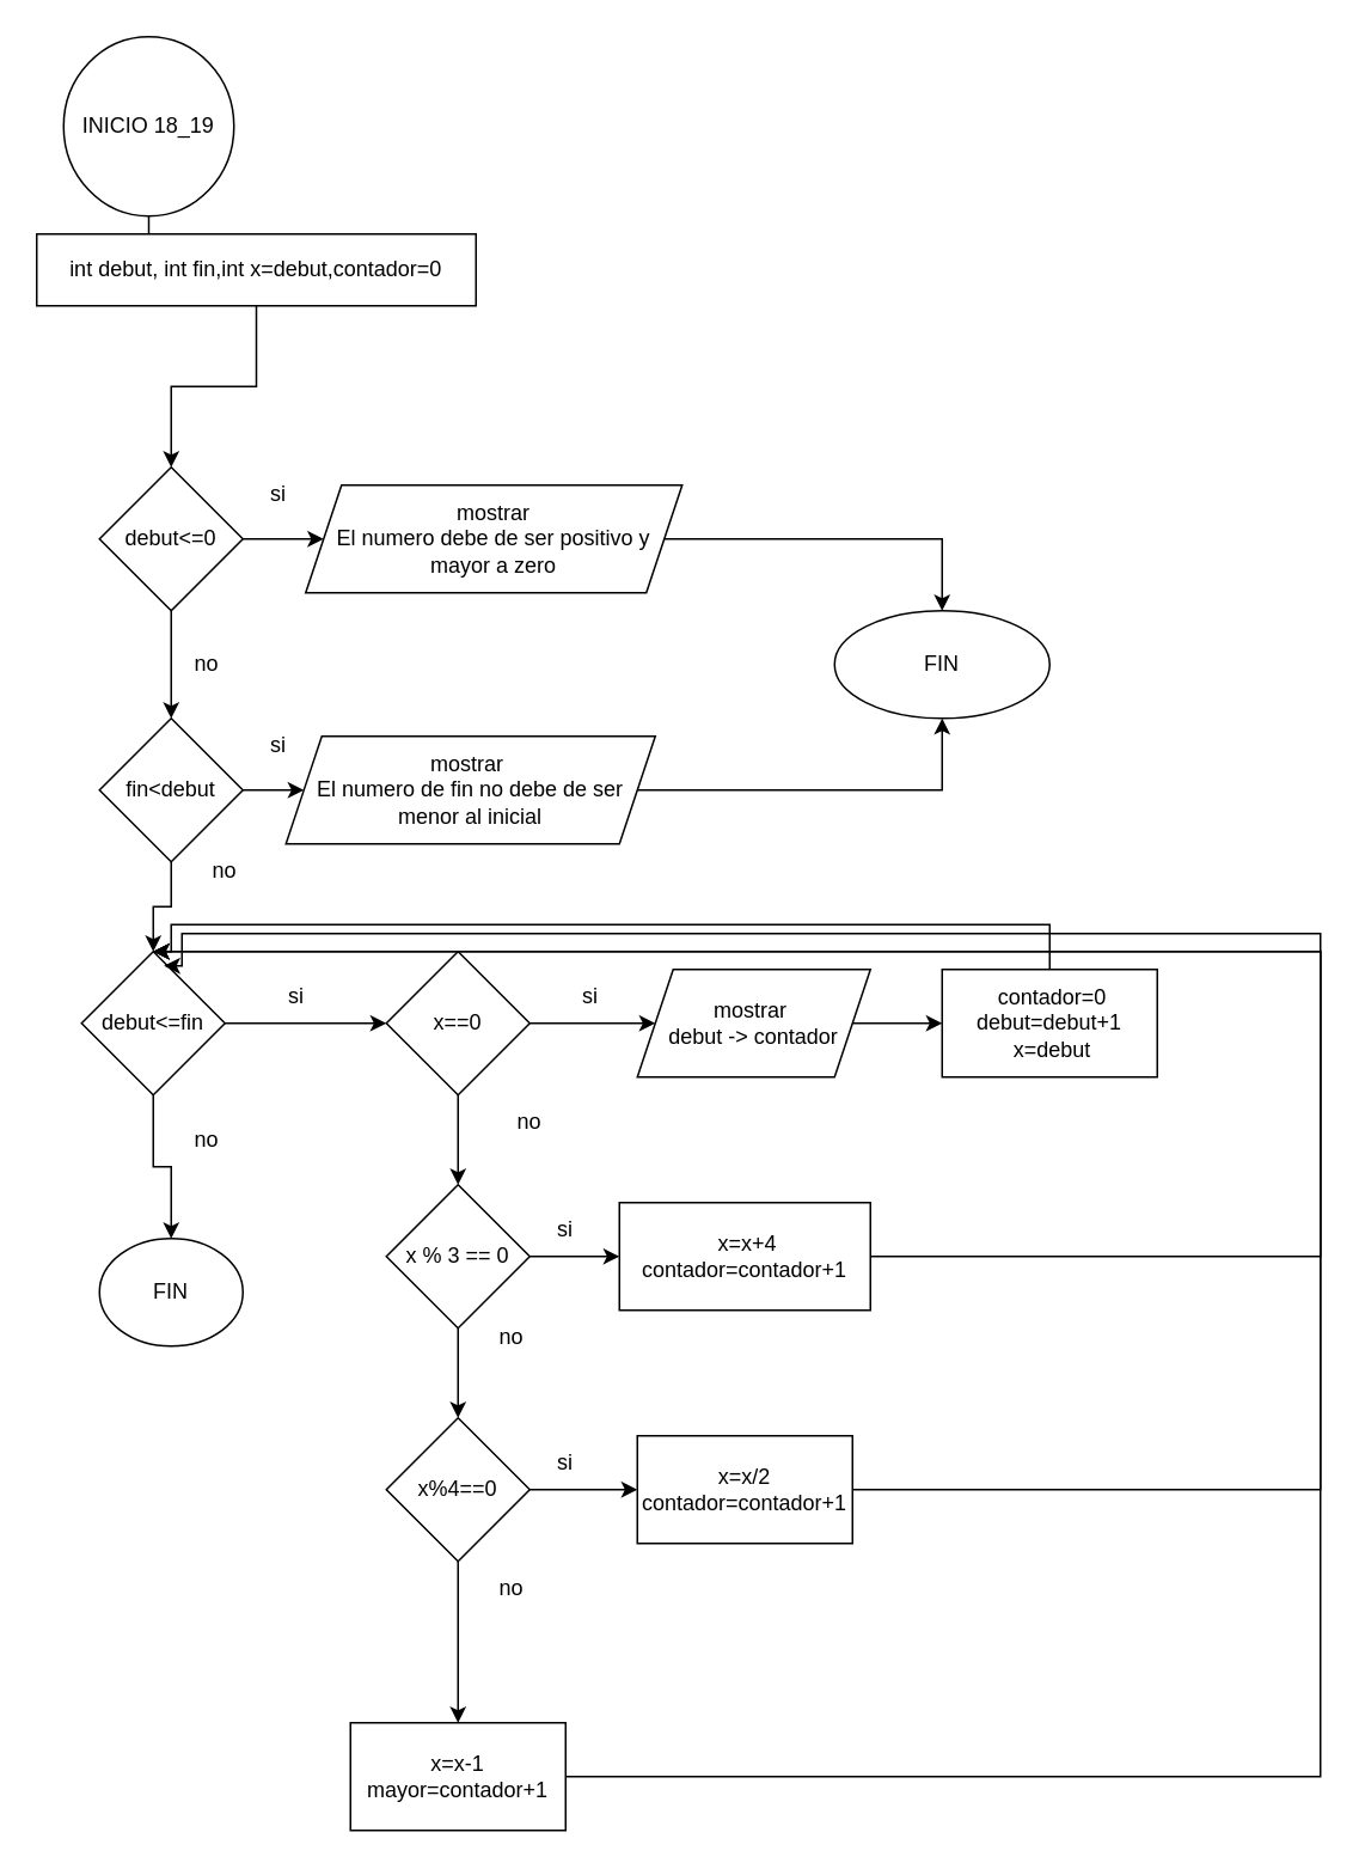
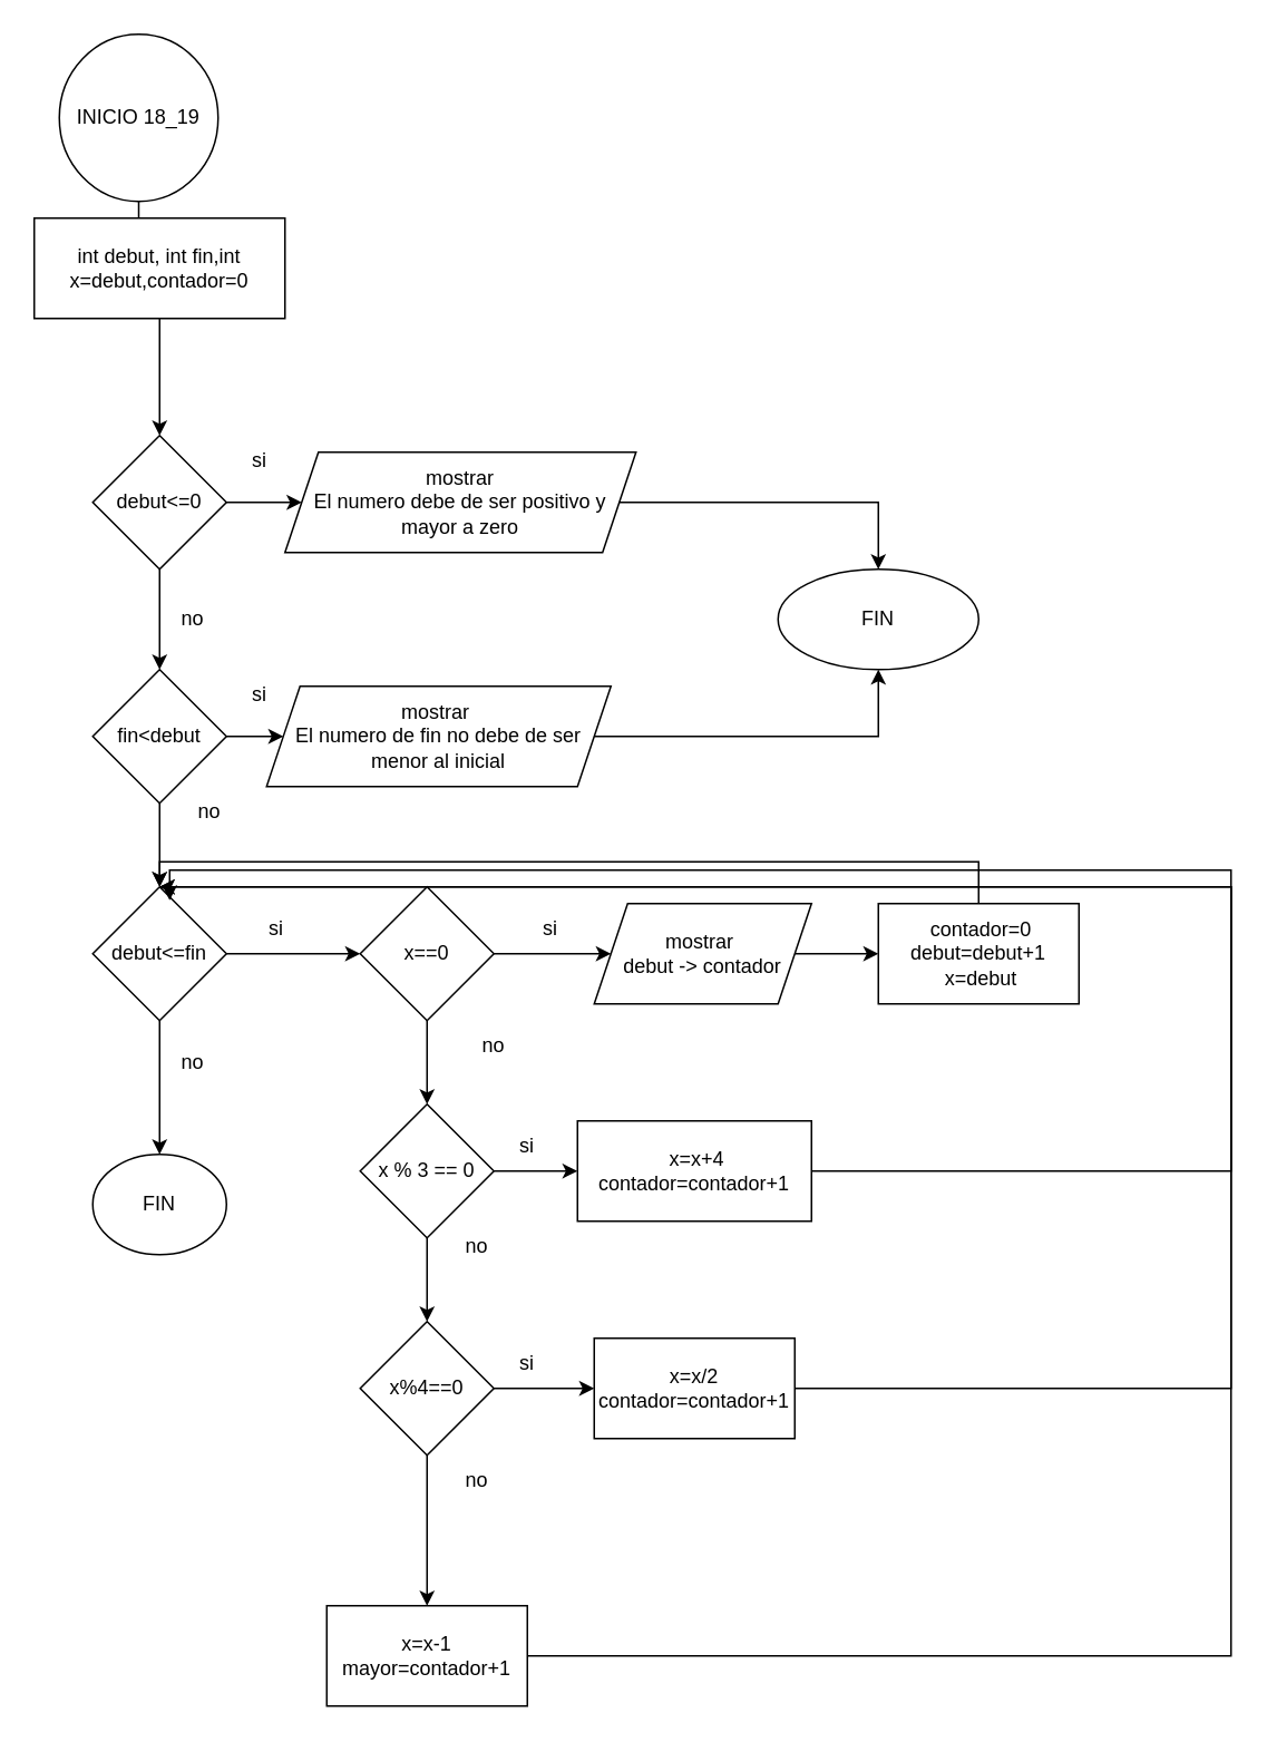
  <mxCell id="0" />
  <mxCell id="1" parent="0" />
  <mxCell id="2" value="" style="edgeStyle=orthogonalEdgeStyle;rounded=0;orthogonalLoop=1;jettySize=auto;html=1;" edge="1" parent="1" source="3" target="5"><mxGeometry relative="1" as="geometry" /></mxCell>
  <mxCell id="3" value="INICIO 18_19" style="ellipse;whiteSpace=wrap;html=1;" vertex="1" parent="1"><mxGeometry x="35" y="20" width="95" height="100" as="geometry" /></mxCell>
  <mxCell id="4" value="" style="edgeStyle=orthogonalEdgeStyle;rounded=0;orthogonalLoop=1;jettySize=auto;html=1;" edge="1" parent="1" source="5" target="8"><mxGeometry relative="1" as="geometry" /></mxCell>
- <mxCell id="5" value="int debut, int fin,int x=debut,contador=0" style="whiteSpace=wrap;html=1;" vertex="1" parent="1"><mxGeometry x="20" y="130" width="245" height="40" as="geometry" /></mxCell>
+ <mxCell id="5" value="int debut, int fin,int x=debut,contador=0" style="whiteSpace=wrap;html=1;" vertex="1" parent="1"><mxGeometry x="20" y="130" width="150" height="60" as="geometry" /></mxCell>
  <mxCell id="6" value="" style="edgeStyle=orthogonalEdgeStyle;rounded=0;orthogonalLoop=1;jettySize=auto;html=1;" edge="1" parent="1" source="8" target="10"><mxGeometry relative="1" as="geometry" /></mxCell>
  <mxCell id="7" value="" style="edgeStyle=orthogonalEdgeStyle;rounded=0;orthogonalLoop=1;jettySize=auto;html=1;" edge="1" parent="1" source="8" target="13"><mxGeometry relative="1" as="geometry" /></mxCell>
  <mxCell id="8" value="debut&amp;lt;=0" style="rhombus;whiteSpace=wrap;html=1;" vertex="1" parent="1"><mxGeometry x="55" y="260" width="80" height="80" as="geometry" /></mxCell>
  <mxCell id="9" style="edgeStyle=orthogonalEdgeStyle;rounded=0;orthogonalLoop=1;jettySize=auto;html=1;entryX=0.5;entryY=0;entryDx=0;entryDy=0;" edge="1" parent="1" source="10" target="16"><mxGeometry relative="1" as="geometry" /></mxCell>
  <mxCell id="10" value="mostrar&lt;div&gt;El numero debe de ser positivo y mayor a zero&lt;br&gt;&lt;/div&gt;" style="shape=parallelogram;perimeter=parallelogramPerimeter;whiteSpace=wrap;html=1;fixedSize=1;" vertex="1" parent="1"><mxGeometry x="170" y="270" width="210" height="60" as="geometry" /></mxCell>
  <mxCell id="11" value="" style="edgeStyle=orthogonalEdgeStyle;rounded=0;orthogonalLoop=1;jettySize=auto;html=1;" edge="1" parent="1" source="13" target="15"><mxGeometry relative="1" as="geometry" /></mxCell>
  <mxCell id="12" value="" style="edgeStyle=orthogonalEdgeStyle;rounded=0;orthogonalLoop=1;jettySize=auto;html=1;" edge="1" parent="1" source="13" target="23"><mxGeometry relative="1" as="geometry" /></mxCell>
  <mxCell id="13" value="fin&amp;lt;debut" style="rhombus;whiteSpace=wrap;html=1;" vertex="1" parent="1"><mxGeometry x="55" y="400" width="80" height="80" as="geometry" /></mxCell>
  <mxCell id="14" style="edgeStyle=orthogonalEdgeStyle;rounded=0;orthogonalLoop=1;jettySize=auto;html=1;" edge="1" parent="1" source="15" target="16"><mxGeometry relative="1" as="geometry" /></mxCell>
  <mxCell id="15" value="mostrar&amp;nbsp;&lt;div&gt;El numero de fin no debe de ser menor al inicial&lt;br&gt;&lt;/div&gt;" style="shape=parallelogram;perimeter=parallelogramPerimeter;whiteSpace=wrap;html=1;fixedSize=1;" vertex="1" parent="1"><mxGeometry x="159" y="410" width="206" height="60" as="geometry" /></mxCell>
  <mxCell id="16" value="FIN" style="ellipse;whiteSpace=wrap;html=1;" vertex="1" parent="1"><mxGeometry x="465" y="340" width="120" height="60" as="geometry" /></mxCell>
  <mxCell id="17" value="si" style="text;html=1;align=center;verticalAlign=middle;whiteSpace=wrap;rounded=0;" vertex="1" parent="1"><mxGeometry x="125" y="260" width="60" height="30" as="geometry" /></mxCell>
  <mxCell id="18" value="si" style="text;html=1;align=center;verticalAlign=middle;whiteSpace=wrap;rounded=0;" vertex="1" parent="1"><mxGeometry x="125" y="400" width="60" height="30" as="geometry" /></mxCell>
  <mxCell id="19" value="no" style="text;html=1;align=center;verticalAlign=middle;whiteSpace=wrap;rounded=0;" vertex="1" parent="1"><mxGeometry x="85" y="355" width="60" height="30" as="geometry" /></mxCell>
  <mxCell id="20" value="no" style="text;html=1;align=center;verticalAlign=middle;whiteSpace=wrap;rounded=0;" vertex="1" parent="1"><mxGeometry x="95" y="470" width="60" height="30" as="geometry" /></mxCell>
  <mxCell id="21" value="" style="edgeStyle=orthogonalEdgeStyle;rounded=0;orthogonalLoop=1;jettySize=auto;html=1;" edge="1" parent="1" source="23" target="26"><mxGeometry relative="1" as="geometry" /></mxCell>
  <mxCell id="22" value="" style="edgeStyle=orthogonalEdgeStyle;rounded=0;orthogonalLoop=1;jettySize=auto;html=1;" edge="1" parent="1" source="23" target="50"><mxGeometry relative="1" as="geometry" /></mxCell>
- <mxCell id="23" value="debut&amp;lt;=fin" style="rhombus;whiteSpace=wrap;html=1;" vertex="1" parent="1"><mxGeometry x="45" y="530" width="80" height="80" as="geometry" /></mxCell>
+ <mxCell id="23" value="debut&amp;lt;=fin" style="rhombus;whiteSpace=wrap;html=1;" vertex="1" parent="1"><mxGeometry x="55" y="530" width="80" height="80" as="geometry" /></mxCell>
  <mxCell id="24" value="" style="edgeStyle=orthogonalEdgeStyle;rounded=0;orthogonalLoop=1;jettySize=auto;html=1;" edge="1" parent="1" source="26" target="28"><mxGeometry relative="1" as="geometry" /></mxCell>
  <mxCell id="25" value="" style="edgeStyle=orthogonalEdgeStyle;rounded=0;orthogonalLoop=1;jettySize=auto;html=1;" edge="1" parent="1" source="26" target="31"><mxGeometry relative="1" as="geometry" /></mxCell>
  <mxCell id="26" value="x==0" style="rhombus;whiteSpace=wrap;html=1;" vertex="1" parent="1"><mxGeometry x="215" y="530" width="80" height="80" as="geometry" /></mxCell>
  <mxCell id="27" value="" style="edgeStyle=orthogonalEdgeStyle;rounded=0;orthogonalLoop=1;jettySize=auto;html=1;" edge="1" parent="1" source="28" target="33"><mxGeometry relative="1" as="geometry" /></mxCell>
  <mxCell id="28" value="mostrar&amp;nbsp;&lt;div&gt;debut -&amp;gt; contador&lt;/div&gt;" style="shape=parallelogram;perimeter=parallelogramPerimeter;whiteSpace=wrap;html=1;fixedSize=1;" vertex="1" parent="1"><mxGeometry x="355" y="540" width="130" height="60" as="geometry" /></mxCell>
  <mxCell id="29" value="" style="edgeStyle=orthogonalEdgeStyle;rounded=0;orthogonalLoop=1;jettySize=auto;html=1;" edge="1" parent="1" source="31" target="37"><mxGeometry relative="1" as="geometry" /></mxCell>
  <mxCell id="30" value="" style="edgeStyle=orthogonalEdgeStyle;rounded=0;orthogonalLoop=1;jettySize=auto;html=1;" edge="1" parent="1" source="31" target="40"><mxGeometry relative="1" as="geometry" /></mxCell>
  <mxCell id="31" value="x % 3 == 0" style="rhombus;whiteSpace=wrap;html=1;" vertex="1" parent="1"><mxGeometry x="215" y="660" width="80" height="80" as="geometry" /></mxCell>
  <mxCell id="32" style="edgeStyle=orthogonalEdgeStyle;rounded=0;orthogonalLoop=1;jettySize=auto;html=1;entryX=0.5;entryY=0;entryDx=0;entryDy=0;" edge="1" parent="1" source="33" target="23"><mxGeometry relative="1" as="geometry"><mxPoint x="585" y="490" as="targetPoint" /><Array as="points"><mxPoint x="585" y="515" /><mxPoint x="95" y="515" /></Array></mxGeometry></mxCell>
  <mxCell id="33" value="&amp;nbsp;contador=0&lt;div&gt;debut=debut+1&lt;br&gt;&lt;/div&gt;&lt;div&gt;&amp;nbsp;x=debut&lt;br&gt;&lt;/div&gt;" style="whiteSpace=wrap;html=1;" vertex="1" parent="1"><mxGeometry x="525" y="540" width="120" height="60" as="geometry" /></mxCell>
  <mxCell id="34" value="si" style="text;html=1;align=center;verticalAlign=middle;whiteSpace=wrap;rounded=0;" vertex="1" parent="1"><mxGeometry x="298.5" y="540" width="60" height="30" as="geometry" /></mxCell>
  <mxCell id="35" value="no" style="text;html=1;align=center;verticalAlign=middle;whiteSpace=wrap;rounded=0;" vertex="1" parent="1"><mxGeometry x="265" y="610" width="60" height="30" as="geometry" /></mxCell>
  <mxCell id="36" style="edgeStyle=orthogonalEdgeStyle;rounded=0;orthogonalLoop=1;jettySize=auto;html=1;entryX=0.5;entryY=0;entryDx=0;entryDy=0;" edge="1" parent="1" source="37" target="23"><mxGeometry relative="1" as="geometry"><mxPoint x="735" y="500" as="targetPoint" /><Array as="points"><mxPoint x="736" y="700" /><mxPoint x="736" y="530" /></Array></mxGeometry></mxCell>
  <mxCell id="37" value="&amp;nbsp;x=x+4&lt;div&gt;contador=contador+1&lt;br&gt;&lt;/div&gt;" style="whiteSpace=wrap;html=1;" vertex="1" parent="1"><mxGeometry x="345" y="670" width="140" height="60" as="geometry" /></mxCell>
  <mxCell id="38" value="" style="edgeStyle=orthogonalEdgeStyle;rounded=0;orthogonalLoop=1;jettySize=auto;html=1;" edge="1" parent="1" source="40" target="42"><mxGeometry relative="1" as="geometry" /></mxCell>
  <mxCell id="39" value="" style="edgeStyle=orthogonalEdgeStyle;rounded=0;orthogonalLoop=1;jettySize=auto;html=1;" edge="1" parent="1" source="40" target="44"><mxGeometry relative="1" as="geometry" /></mxCell>
  <mxCell id="40" value="x%4==0" style="rhombus;whiteSpace=wrap;html=1;" vertex="1" parent="1"><mxGeometry x="215" y="790" width="80" height="80" as="geometry" /></mxCell>
  <mxCell id="41" style="edgeStyle=orthogonalEdgeStyle;rounded=0;orthogonalLoop=1;jettySize=auto;html=1;entryX=0.575;entryY=0.1;entryDx=0;entryDy=0;entryPerimeter=0;" edge="1" parent="1" source="42" target="23"><mxGeometry relative="1" as="geometry"><mxPoint x="735" y="510" as="targetPoint" /><Array as="points"><mxPoint x="736" y="830" /><mxPoint x="736" y="520" /><mxPoint x="101" y="520" /></Array></mxGeometry></mxCell>
  <mxCell id="42" value="x=x/2&lt;div&gt;contador=contador+1&lt;br&gt;&lt;/div&gt;" style="whiteSpace=wrap;html=1;" vertex="1" parent="1"><mxGeometry x="355" y="800" width="120" height="60" as="geometry" /></mxCell>
  <mxCell id="43" style="edgeStyle=orthogonalEdgeStyle;rounded=0;orthogonalLoop=1;jettySize=auto;html=1;entryX=0.5;entryY=0;entryDx=0;entryDy=0;" edge="1" parent="1" source="44" target="23"><mxGeometry relative="1" as="geometry"><mxPoint x="735" y="490" as="targetPoint" /><Array as="points"><mxPoint x="736" y="990" /><mxPoint x="736" y="530" /></Array></mxGeometry></mxCell>
  <mxCell id="44" value="x=x-1&lt;div&gt;mayor=contador+1&lt;br&gt;&lt;/div&gt;" style="whiteSpace=wrap;html=1;" vertex="1" parent="1"><mxGeometry x="195" y="960" width="120" height="60" as="geometry" /></mxCell>
  <mxCell id="45" value="no" style="text;html=1;align=center;verticalAlign=middle;whiteSpace=wrap;rounded=0;" vertex="1" parent="1"><mxGeometry x="255" y="730" width="60" height="30" as="geometry" /></mxCell>
  <mxCell id="46" value="no" style="text;html=1;align=center;verticalAlign=middle;whiteSpace=wrap;rounded=0;" vertex="1" parent="1"><mxGeometry x="255" y="870" width="60" height="30" as="geometry" /></mxCell>
  <mxCell id="47" value="si" style="text;html=1;align=center;verticalAlign=middle;whiteSpace=wrap;rounded=0;" vertex="1" parent="1"><mxGeometry x="285" y="670" width="60" height="30" as="geometry" /></mxCell>
  <mxCell id="48" value="si" style="text;html=1;align=center;verticalAlign=middle;whiteSpace=wrap;rounded=0;" vertex="1" parent="1"><mxGeometry x="285" y="800" width="60" height="30" as="geometry" /></mxCell>
  <mxCell id="49" value="si" style="text;html=1;align=center;verticalAlign=middle;whiteSpace=wrap;rounded=0;" vertex="1" parent="1"><mxGeometry x="135" y="540" width="60" height="30" as="geometry" /></mxCell>
  <mxCell id="50" value="FIN" style="ellipse;whiteSpace=wrap;html=1;" vertex="1" parent="1"><mxGeometry x="55" y="690" width="80" height="60" as="geometry" /></mxCell>
  <mxCell id="51" value="no" style="text;html=1;align=center;verticalAlign=middle;whiteSpace=wrap;rounded=0;" vertex="1" parent="1"><mxGeometry x="85" y="620" width="60" height="30" as="geometry" /></mxCell>
